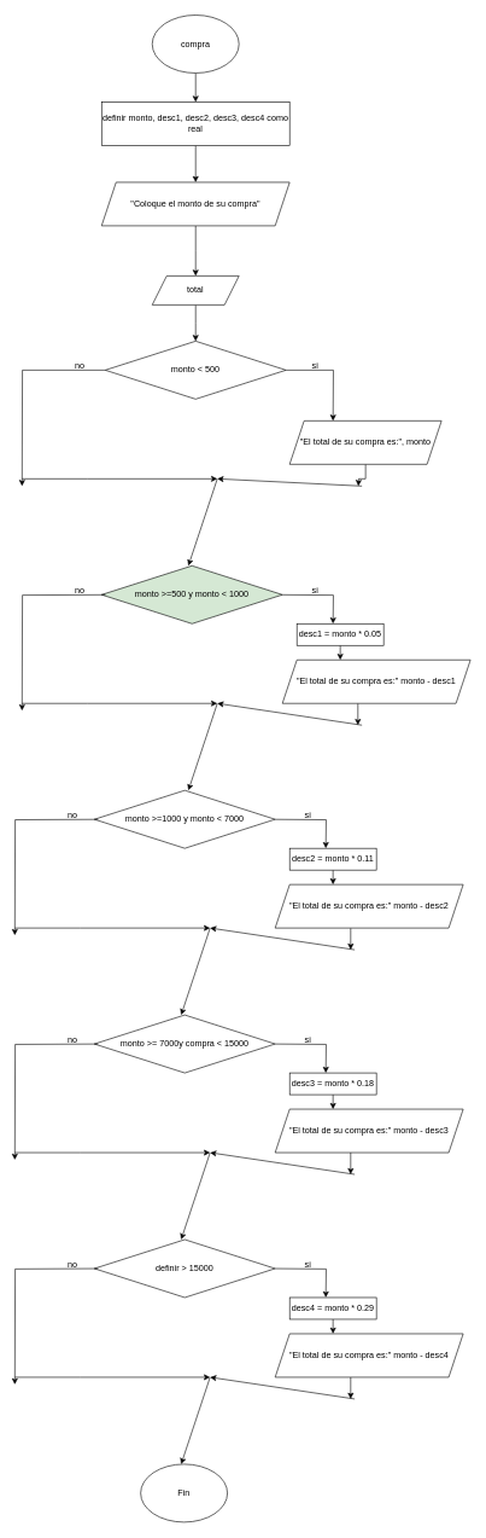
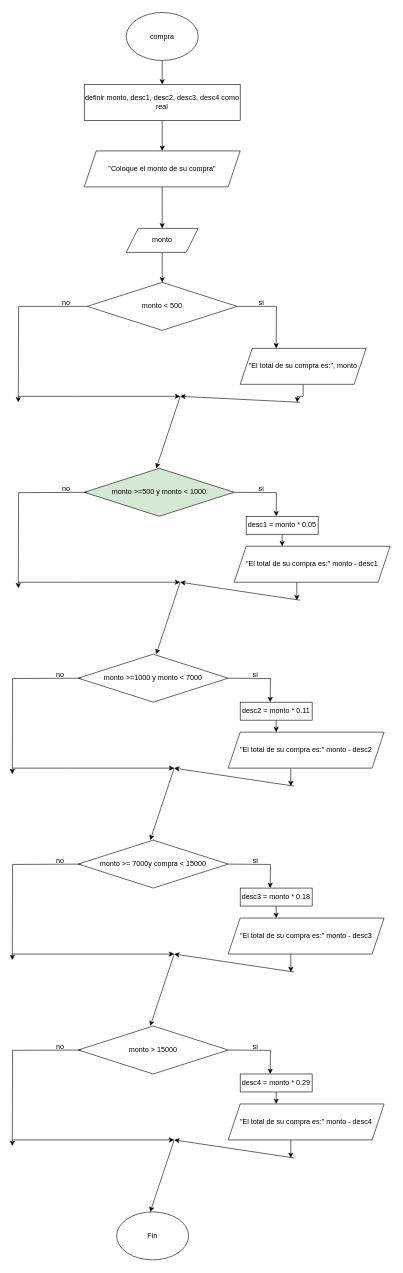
  <mxCell id="0" />
  <mxCell id="1" parent="0" />
  <mxCell id="2" style="edgeStyle=orthogonalEdgeStyle;rounded=0;orthogonalLoop=1;jettySize=auto;html=1;" edge="1" parent="1" source="3" target="5"><mxGeometry relative="1" as="geometry"><mxPoint x="270" y="170" as="targetPoint" /></mxGeometry></mxCell>
  <mxCell id="3" value="compra" style="ellipse;whiteSpace=wrap;html=1;" vertex="1" parent="1"><mxGeometry x="210" y="20" width="120" height="80" as="geometry" /></mxCell>
  <mxCell id="4" style="edgeStyle=orthogonalEdgeStyle;rounded=0;orthogonalLoop=1;jettySize=auto;html=1;" edge="1" parent="1" source="5" target="7"><mxGeometry relative="1" as="geometry"><mxPoint x="270" y="280.8" as="targetPoint" /></mxGeometry></mxCell>
  <mxCell id="5" value="definir monto, desc1, desc2, desc3, desc4 como real" style="rounded=0;whiteSpace=wrap;html=1;" vertex="1" parent="1"><mxGeometry x="140" y="140" width="260" height="60" as="geometry" /></mxCell>
  <mxCell id="6" style="edgeStyle=orthogonalEdgeStyle;rounded=0;orthogonalLoop=1;jettySize=auto;html=1;" edge="1" parent="1" source="7"><mxGeometry relative="1" as="geometry"><mxPoint x="270" y="380" as="targetPoint" /></mxGeometry></mxCell>
  <mxCell id="7" value="&quot;Coloque el monto de su compra&quot;" style="shape=parallelogram;perimeter=parallelogramPerimeter;whiteSpace=wrap;html=1;fixedSize=1;" vertex="1" parent="1"><mxGeometry x="140" y="250.8" width="260" height="60" as="geometry" /></mxCell>
  <mxCell id="8" style="edgeStyle=orthogonalEdgeStyle;rounded=0;orthogonalLoop=1;jettySize=auto;html=1;" edge="1" parent="1" source="9"><mxGeometry relative="1" as="geometry"><mxPoint x="270" y="470" as="targetPoint" /></mxGeometry></mxCell>
- <mxCell id="9" value="total" style="shape=parallelogram;perimeter=parallelogramPerimeter;whiteSpace=wrap;html=1;fixedSize=1;" vertex="1" parent="1"><mxGeometry x="210" y="380" width="120" height="40" as="geometry" /></mxCell>
+ <mxCell id="9" value="monto" style="shape=parallelogram;perimeter=parallelogramPerimeter;whiteSpace=wrap;html=1;fixedSize=1;" vertex="1" parent="1"><mxGeometry x="210" y="380" width="120" height="40" as="geometry" /></mxCell>
  <mxCell id="10" style="edgeStyle=orthogonalEdgeStyle;rounded=0;orthogonalLoop=1;jettySize=auto;html=1;" edge="1" parent="1" source="12"><mxGeometry relative="1" as="geometry"><mxPoint x="460" y="580" as="targetPoint" /></mxGeometry></mxCell>
  <mxCell id="11" style="edgeStyle=orthogonalEdgeStyle;rounded=0;orthogonalLoop=1;jettySize=auto;html=1;" edge="1" parent="1" source="12"><mxGeometry relative="1" as="geometry"><mxPoint x="30" y="670" as="targetPoint" /></mxGeometry></mxCell>
  <mxCell id="12" value="monto &amp;lt; 500" style="rhombus;whiteSpace=wrap;html=1;" vertex="1" parent="1"><mxGeometry x="145" y="470" width="250" height="80" as="geometry" /></mxCell>
  <mxCell id="13" value="si" style="text;html=1;align=center;verticalAlign=middle;resizable=0;points=[];autosize=1;strokeColor=none;fillColor=none;" vertex="1" parent="1"><mxGeometry x="420" y="490" width="30" height="30" as="geometry" /></mxCell>
  <mxCell id="14" style="edgeStyle=orthogonalEdgeStyle;rounded=0;orthogonalLoop=1;jettySize=auto;html=1;" edge="1" parent="1" source="15"><mxGeometry relative="1" as="geometry"><mxPoint x="495" y="670" as="targetPoint" /></mxGeometry></mxCell>
  <mxCell id="15" value="&quot;El total de su compra es:&quot;, monto" style="shape=parallelogram;perimeter=parallelogramPerimeter;whiteSpace=wrap;html=1;fixedSize=1;" vertex="1" parent="1"><mxGeometry x="400" y="580" width="210" height="60" as="geometry" /></mxCell>
  <mxCell id="16" value="" style="endArrow=classic;html=1;rounded=0;" edge="1" parent="1"><mxGeometry width="50" height="50" relative="1" as="geometry"><mxPoint x="30" y="660" as="sourcePoint" /><mxPoint x="300" y="660" as="targetPoint" /><Array as="points"><mxPoint x="120" y="660" /></Array></mxGeometry></mxCell>
  <mxCell id="17" value="" style="endArrow=classic;html=1;rounded=0;" edge="1" parent="1"><mxGeometry width="50" height="50" relative="1" as="geometry"><mxPoint x="500" y="670" as="sourcePoint" /><mxPoint x="300" y="660" as="targetPoint" /></mxGeometry></mxCell>
  <mxCell id="18" value="" style="endArrow=classic;html=1;rounded=0;" edge="1" parent="1"><mxGeometry width="50" height="50" relative="1" as="geometry"><mxPoint x="300" y="660" as="sourcePoint" /><mxPoint x="260" y="780" as="targetPoint" /></mxGeometry></mxCell>
  <mxCell id="19" value="monto &amp;gt;=500 y monto &amp;lt; 1000" style="rhombus;whiteSpace=wrap;html=1;fillColor=#d5e8d4;" vertex="1" parent="1"><mxGeometry x="140" y="780" width="250" height="80" as="geometry" /></mxCell>
  <mxCell id="20" value="no" style="text;html=1;align=center;verticalAlign=middle;whiteSpace=wrap;rounded=0;" vertex="1" parent="1"><mxGeometry x="80" y="490" width="60" height="30" as="geometry" /></mxCell>
  <mxCell id="21" style="edgeStyle=orthogonalEdgeStyle;rounded=0;orthogonalLoop=1;jettySize=auto;html=1;" edge="1" parent="1"><mxGeometry relative="1" as="geometry"><mxPoint x="460" y="860" as="targetPoint" /><mxPoint x="389.996" y="820.059" as="sourcePoint" /></mxGeometry></mxCell>
  <mxCell id="22" style="edgeStyle=orthogonalEdgeStyle;rounded=0;orthogonalLoop=1;jettySize=auto;html=1;" edge="1" parent="1"><mxGeometry relative="1" as="geometry"><mxPoint x="30" y="980" as="targetPoint" /><mxPoint x="145.184" y="820.059" as="sourcePoint" /></mxGeometry></mxCell>
  <mxCell id="23" value="si" style="text;html=1;align=center;verticalAlign=middle;resizable=0;points=[];autosize=1;strokeColor=none;fillColor=none;" vertex="1" parent="1"><mxGeometry x="420" y="800" width="30" height="30" as="geometry" /></mxCell>
  <mxCell id="24" style="edgeStyle=orthogonalEdgeStyle;rounded=0;orthogonalLoop=1;jettySize=auto;html=1;" edge="1" parent="1"><mxGeometry relative="1" as="geometry"><mxPoint x="494.41" y="1000" as="targetPoint" /><mxPoint x="494.41" y="970" as="sourcePoint" /></mxGeometry></mxCell>
  <mxCell id="25" value="" style="endArrow=classic;html=1;rounded=0;" edge="1" parent="1"><mxGeometry width="50" height="50" relative="1" as="geometry"><mxPoint x="30" y="970" as="sourcePoint" /><mxPoint x="300" y="970" as="targetPoint" /><Array as="points"><mxPoint x="120" y="970" /></Array></mxGeometry></mxCell>
  <mxCell id="26" value="" style="endArrow=classic;html=1;rounded=0;" edge="1" parent="1"><mxGeometry width="50" height="50" relative="1" as="geometry"><mxPoint x="500" y="1000" as="sourcePoint" /><mxPoint x="300" y="970" as="targetPoint" /></mxGeometry></mxCell>
  <mxCell id="27" value="" style="endArrow=classic;html=1;rounded=0;" edge="1" parent="1"><mxGeometry width="50" height="50" relative="1" as="geometry"><mxPoint x="300" y="970" as="sourcePoint" /><mxPoint x="260" y="1090" as="targetPoint" /></mxGeometry></mxCell>
  <mxCell id="28" value="no" style="text;html=1;align=center;verticalAlign=middle;whiteSpace=wrap;rounded=0;" vertex="1" parent="1"><mxGeometry x="80" y="800" width="60" height="30" as="geometry" /></mxCell>
  <mxCell id="29" style="edgeStyle=orthogonalEdgeStyle;rounded=0;orthogonalLoop=1;jettySize=auto;html=1;" edge="1" parent="1" source="30"><mxGeometry relative="1" as="geometry"><mxPoint x="470" y="910" as="targetPoint" /></mxGeometry></mxCell>
  <mxCell id="30" value="desc1 = monto * 0.05" style="rounded=0;whiteSpace=wrap;html=1;" vertex="1" parent="1"><mxGeometry x="410" y="860" width="120" height="30" as="geometry" /></mxCell>
  <mxCell id="31" value="&quot;El total de su compra es:&quot; monto - desc1" style="shape=parallelogram;perimeter=parallelogramPerimeter;whiteSpace=wrap;html=1;fixedSize=1;" vertex="1" parent="1"><mxGeometry x="390" y="910" width="260" height="60" as="geometry" /></mxCell>
  <mxCell id="32" value="monto &amp;gt;=1000 y monto &amp;lt; 7000" style="rhombus;whiteSpace=wrap;html=1;" vertex="1" parent="1"><mxGeometry x="130" y="1090" width="250" height="80" as="geometry" /></mxCell>
  <mxCell id="33" style="edgeStyle=orthogonalEdgeStyle;rounded=0;orthogonalLoop=1;jettySize=auto;html=1;" edge="1" parent="1"><mxGeometry relative="1" as="geometry"><mxPoint x="450" y="1170" as="targetPoint" /><mxPoint x="379.996" y="1130.059" as="sourcePoint" /></mxGeometry></mxCell>
  <mxCell id="34" style="edgeStyle=orthogonalEdgeStyle;rounded=0;orthogonalLoop=1;jettySize=auto;html=1;" edge="1" parent="1"><mxGeometry relative="1" as="geometry"><mxPoint x="20" y="1290" as="targetPoint" /><mxPoint x="135.184" y="1130.059" as="sourcePoint" /></mxGeometry></mxCell>
  <mxCell id="35" value="si" style="text;html=1;align=center;verticalAlign=middle;resizable=0;points=[];autosize=1;strokeColor=none;fillColor=none;" vertex="1" parent="1"><mxGeometry x="410" y="1110" width="30" height="30" as="geometry" /></mxCell>
  <mxCell id="36" style="edgeStyle=orthogonalEdgeStyle;rounded=0;orthogonalLoop=1;jettySize=auto;html=1;" edge="1" parent="1"><mxGeometry relative="1" as="geometry"><mxPoint x="484.41" y="1310" as="targetPoint" /><mxPoint x="484.41" y="1280" as="sourcePoint" /></mxGeometry></mxCell>
  <mxCell id="37" value="" style="endArrow=classic;html=1;rounded=0;" edge="1" parent="1"><mxGeometry width="50" height="50" relative="1" as="geometry"><mxPoint x="20" y="1280" as="sourcePoint" /><mxPoint x="290" y="1280" as="targetPoint" /><Array as="points"><mxPoint x="110" y="1280" /></Array></mxGeometry></mxCell>
  <mxCell id="38" value="" style="endArrow=classic;html=1;rounded=0;" edge="1" parent="1"><mxGeometry width="50" height="50" relative="1" as="geometry"><mxPoint x="490" y="1310" as="sourcePoint" /><mxPoint x="290" y="1280" as="targetPoint" /></mxGeometry></mxCell>
  <mxCell id="39" value="" style="endArrow=classic;html=1;rounded=0;" edge="1" parent="1"><mxGeometry width="50" height="50" relative="1" as="geometry"><mxPoint x="290" y="1280" as="sourcePoint" /><mxPoint x="250" y="1400" as="targetPoint" /></mxGeometry></mxCell>
  <mxCell id="40" value="no" style="text;html=1;align=center;verticalAlign=middle;whiteSpace=wrap;rounded=0;" vertex="1" parent="1"><mxGeometry x="70" y="1110" width="60" height="30" as="geometry" /></mxCell>
  <mxCell id="41" style="edgeStyle=orthogonalEdgeStyle;rounded=0;orthogonalLoop=1;jettySize=auto;html=1;" edge="1" parent="1" source="42"><mxGeometry relative="1" as="geometry"><mxPoint x="460" y="1220" as="targetPoint" /></mxGeometry></mxCell>
  <mxCell id="42" value="desc2 = monto * 0.11" style="rounded=0;whiteSpace=wrap;html=1;" vertex="1" parent="1"><mxGeometry x="400" y="1170" width="120" height="30" as="geometry" /></mxCell>
  <mxCell id="43" value="&quot;El total de su compra es:&quot; monto - desc2" style="shape=parallelogram;perimeter=parallelogramPerimeter;whiteSpace=wrap;html=1;fixedSize=1;" vertex="1" parent="1"><mxGeometry x="380" y="1220" width="260" height="60" as="geometry" /></mxCell>
  <mxCell id="44" value="monto &amp;gt;= 7000y compra &amp;lt; 15000" style="rhombus;whiteSpace=wrap;html=1;" vertex="1" parent="1"><mxGeometry x="130" y="1400" width="250" height="80" as="geometry" /></mxCell>
  <mxCell id="45" style="edgeStyle=orthogonalEdgeStyle;rounded=0;orthogonalLoop=1;jettySize=auto;html=1;" edge="1" parent="1"><mxGeometry relative="1" as="geometry"><mxPoint x="450" y="1480" as="targetPoint" /><mxPoint x="379.996" y="1440.059" as="sourcePoint" /></mxGeometry></mxCell>
  <mxCell id="46" style="edgeStyle=orthogonalEdgeStyle;rounded=0;orthogonalLoop=1;jettySize=auto;html=1;" edge="1" parent="1"><mxGeometry relative="1" as="geometry"><mxPoint x="20" y="1600" as="targetPoint" /><mxPoint x="135.184" y="1440.059" as="sourcePoint" /></mxGeometry></mxCell>
  <mxCell id="47" value="si" style="text;html=1;align=center;verticalAlign=middle;resizable=0;points=[];autosize=1;strokeColor=none;fillColor=none;" vertex="1" parent="1"><mxGeometry x="410" y="1420" width="30" height="30" as="geometry" /></mxCell>
  <mxCell id="48" style="edgeStyle=orthogonalEdgeStyle;rounded=0;orthogonalLoop=1;jettySize=auto;html=1;" edge="1" parent="1"><mxGeometry relative="1" as="geometry"><mxPoint x="484.41" y="1620" as="targetPoint" /><mxPoint x="484.41" y="1590" as="sourcePoint" /></mxGeometry></mxCell>
  <mxCell id="49" value="" style="endArrow=classic;html=1;rounded=0;" edge="1" parent="1"><mxGeometry width="50" height="50" relative="1" as="geometry"><mxPoint x="20" y="1590" as="sourcePoint" /><mxPoint x="290" y="1590" as="targetPoint" /><Array as="points"><mxPoint x="110" y="1590" /></Array></mxGeometry></mxCell>
  <mxCell id="50" value="" style="endArrow=classic;html=1;rounded=0;" edge="1" parent="1"><mxGeometry width="50" height="50" relative="1" as="geometry"><mxPoint x="490" y="1620" as="sourcePoint" /><mxPoint x="290" y="1590" as="targetPoint" /></mxGeometry></mxCell>
  <mxCell id="51" value="" style="endArrow=classic;html=1;rounded=0;" edge="1" parent="1"><mxGeometry width="50" height="50" relative="1" as="geometry"><mxPoint x="290" y="1590" as="sourcePoint" /><mxPoint x="250" y="1710" as="targetPoint" /></mxGeometry></mxCell>
  <mxCell id="52" value="no" style="text;html=1;align=center;verticalAlign=middle;whiteSpace=wrap;rounded=0;" vertex="1" parent="1"><mxGeometry x="70" y="1420" width="60" height="30" as="geometry" /></mxCell>
  <mxCell id="53" style="edgeStyle=orthogonalEdgeStyle;rounded=0;orthogonalLoop=1;jettySize=auto;html=1;" edge="1" parent="1" source="54"><mxGeometry relative="1" as="geometry"><mxPoint x="460" y="1530" as="targetPoint" /></mxGeometry></mxCell>
  <mxCell id="54" value="desc3 = monto * 0.18" style="rounded=0;whiteSpace=wrap;html=1;" vertex="1" parent="1"><mxGeometry x="400" y="1480" width="120" height="30" as="geometry" /></mxCell>
  <mxCell id="55" value="&quot;El total de su compra es:&quot; monto - desc3" style="shape=parallelogram;perimeter=parallelogramPerimeter;whiteSpace=wrap;html=1;fixedSize=1;" vertex="1" parent="1"><mxGeometry x="380" y="1530" width="260" height="60" as="geometry" /></mxCell>
- <mxCell id="56" value="definir &amp;gt; 15000" style="rhombus;whiteSpace=wrap;html=1;" vertex="1" parent="1"><mxGeometry x="130" y="1710" width="250" height="80" as="geometry" /></mxCell>
+ <mxCell id="56" value="monto &amp;gt; 15000" style="rhombus;whiteSpace=wrap;html=1;" vertex="1" parent="1"><mxGeometry x="130" y="1710" width="250" height="80" as="geometry" /></mxCell>
  <mxCell id="57" style="edgeStyle=orthogonalEdgeStyle;rounded=0;orthogonalLoop=1;jettySize=auto;html=1;" edge="1" parent="1"><mxGeometry relative="1" as="geometry"><mxPoint x="450" y="1790" as="targetPoint" /><mxPoint x="379.996" y="1750.059" as="sourcePoint" /></mxGeometry></mxCell>
  <mxCell id="58" style="edgeStyle=orthogonalEdgeStyle;rounded=0;orthogonalLoop=1;jettySize=auto;html=1;" edge="1" parent="1"><mxGeometry relative="1" as="geometry"><mxPoint x="20" y="1910" as="targetPoint" /><mxPoint x="135.184" y="1750.059" as="sourcePoint" /></mxGeometry></mxCell>
  <mxCell id="59" value="si" style="text;html=1;align=center;verticalAlign=middle;resizable=0;points=[];autosize=1;strokeColor=none;fillColor=none;" vertex="1" parent="1"><mxGeometry x="410" y="1730" width="30" height="30" as="geometry" /></mxCell>
  <mxCell id="60" style="edgeStyle=orthogonalEdgeStyle;rounded=0;orthogonalLoop=1;jettySize=auto;html=1;" edge="1" parent="1"><mxGeometry relative="1" as="geometry"><mxPoint x="484.41" y="1930" as="targetPoint" /><mxPoint x="484.41" y="1900" as="sourcePoint" /></mxGeometry></mxCell>
  <mxCell id="61" value="" style="endArrow=classic;html=1;rounded=0;" edge="1" parent="1"><mxGeometry width="50" height="50" relative="1" as="geometry"><mxPoint x="20" y="1900" as="sourcePoint" /><mxPoint x="290" y="1900" as="targetPoint" /><Array as="points"><mxPoint x="110" y="1900" /></Array></mxGeometry></mxCell>
  <mxCell id="62" value="" style="endArrow=classic;html=1;rounded=0;" edge="1" parent="1"><mxGeometry width="50" height="50" relative="1" as="geometry"><mxPoint x="490" y="1930" as="sourcePoint" /><mxPoint x="290" y="1900" as="targetPoint" /></mxGeometry></mxCell>
  <mxCell id="63" value="" style="endArrow=classic;html=1;rounded=0;" edge="1" parent="1"><mxGeometry width="50" height="50" relative="1" as="geometry"><mxPoint x="290" y="1900" as="sourcePoint" /><mxPoint x="250" y="2020" as="targetPoint" /></mxGeometry></mxCell>
  <mxCell id="64" value="no" style="text;html=1;align=center;verticalAlign=middle;whiteSpace=wrap;rounded=0;" vertex="1" parent="1"><mxGeometry x="70" y="1730" width="60" height="30" as="geometry" /></mxCell>
  <mxCell id="65" style="edgeStyle=orthogonalEdgeStyle;rounded=0;orthogonalLoop=1;jettySize=auto;html=1;" edge="1" parent="1" source="66"><mxGeometry relative="1" as="geometry"><mxPoint x="460" y="1840" as="targetPoint" /></mxGeometry></mxCell>
  <mxCell id="66" value="desc4 = monto * 0.29" style="rounded=0;whiteSpace=wrap;html=1;" vertex="1" parent="1"><mxGeometry x="400" y="1790" width="120" height="30" as="geometry" /></mxCell>
  <mxCell id="67" value="&quot;El total de su compra es:&quot; monto - desc4" style="shape=parallelogram;perimeter=parallelogramPerimeter;whiteSpace=wrap;html=1;fixedSize=1;" vertex="1" parent="1"><mxGeometry x="380" y="1840" width="260" height="60" as="geometry" /></mxCell>
  <mxCell id="68" value="Fin" style="ellipse;whiteSpace=wrap;html=1;" vertex="1" parent="1"><mxGeometry x="194" y="2020" width="120" height="80" as="geometry" /></mxCell>
